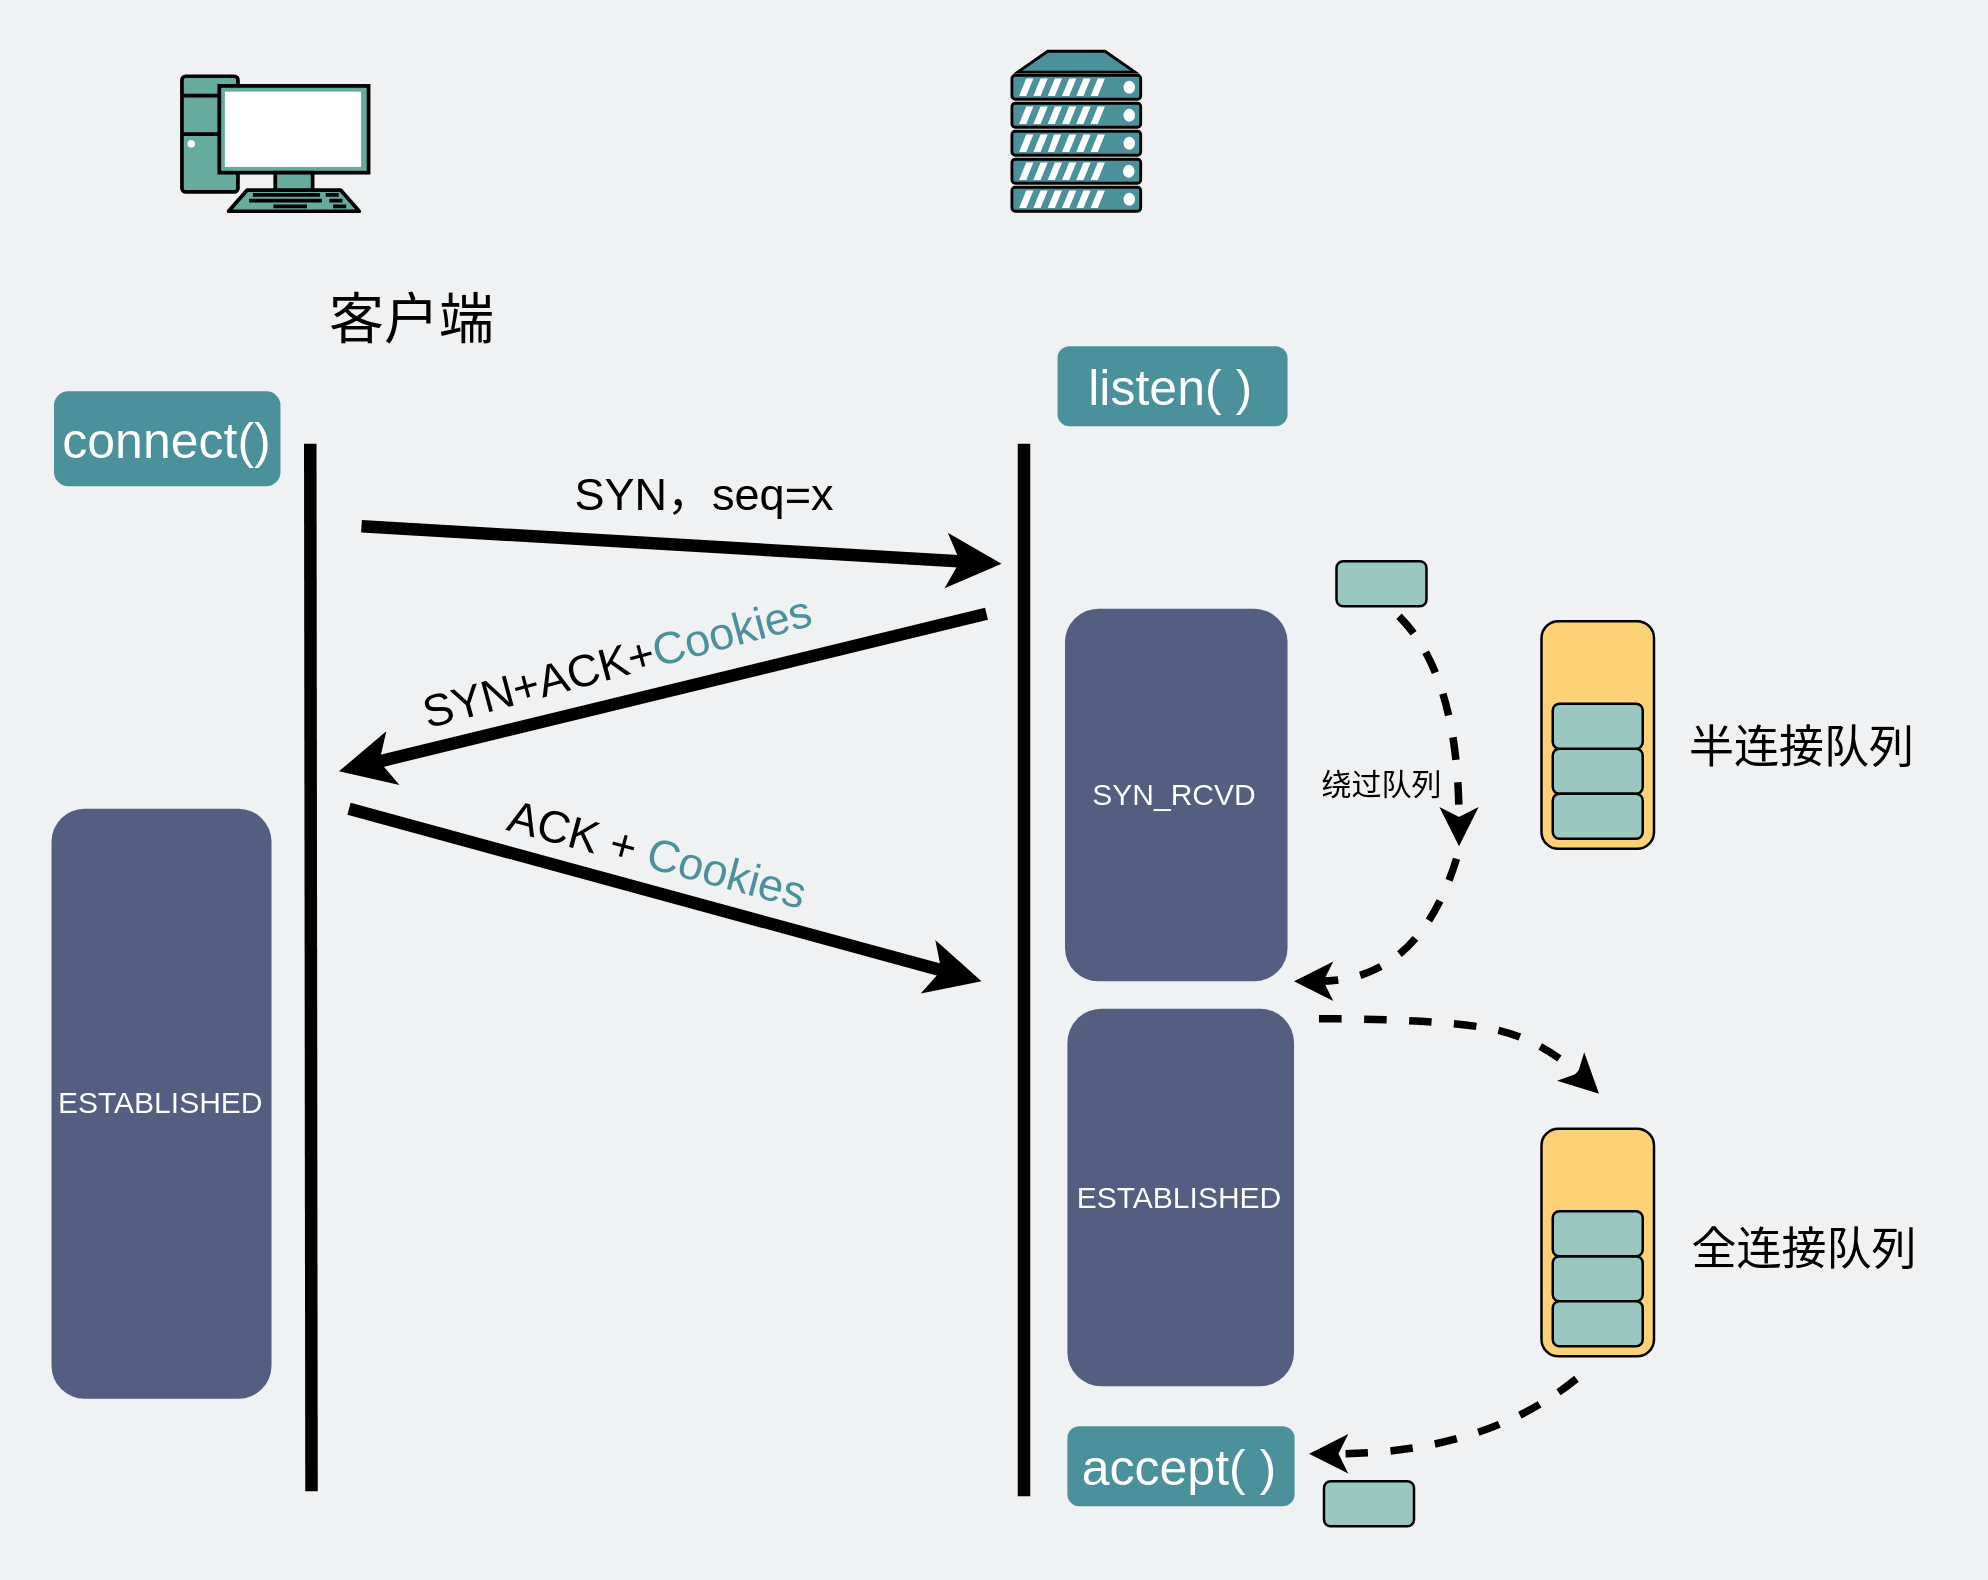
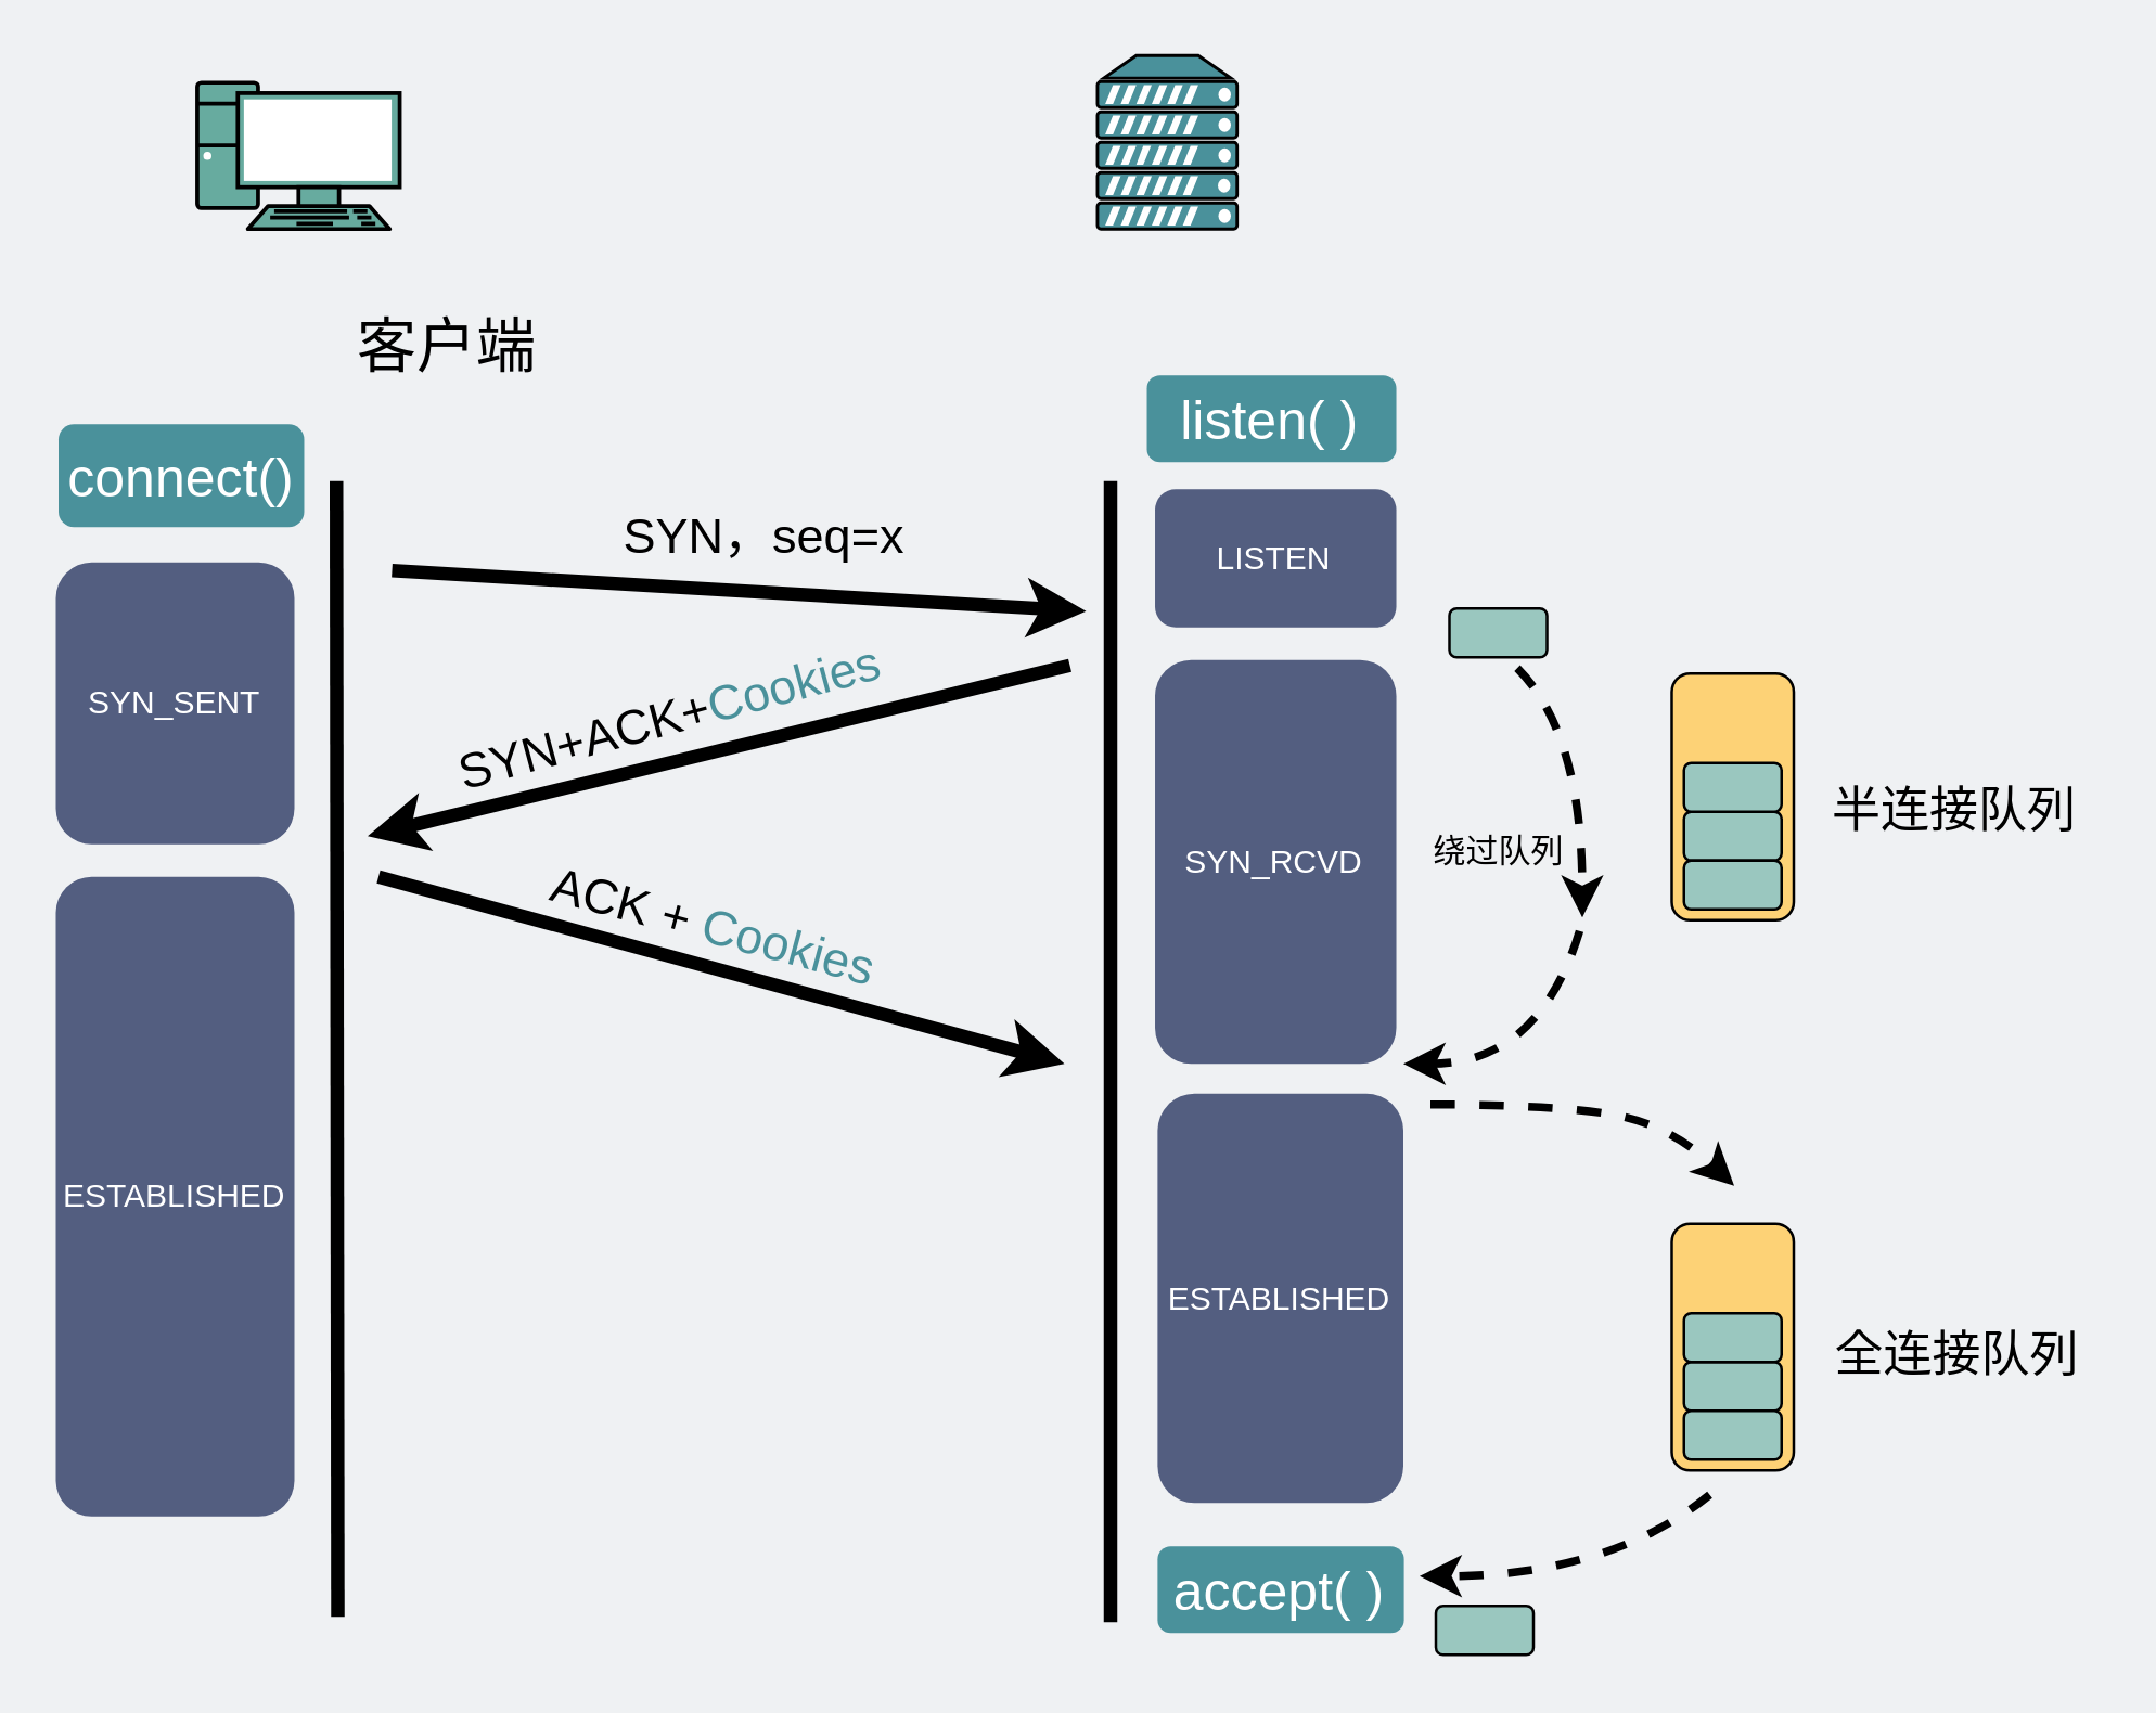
  <mxCell id="0" />
  <mxCell id="1" parent="0" />
  <mxCell id="2" value="" style="fontColor=#0066CC;verticalAlign=top;verticalLabelPosition=bottom;labelPosition=center;align=center;html=1;outlineConnect=0;gradientColor=none;gradientDirection=north;strokeWidth=2;shape=mxgraph.networks.pc;fillColor=#67AB9F;fontSize=30;" parent="1" vertex="1"><mxGeometry x="72.18" y="30" width="74.65" height="54" as="geometry" /></mxCell>
  <mxCell id="3" value="客户端" style="text;html=1;strokeColor=none;fillColor=none;align=center;verticalAlign=middle;whiteSpace=wrap;rounded=0;fontSize=22;" parent="1" vertex="1"><mxGeometry x="75" y="118" width="179" height="20" as="geometry" /></mxCell>
  <mxCell id="4" value="" style="fontColor=#0066CC;verticalAlign=top;verticalLabelPosition=bottom;labelPosition=center;align=center;html=1;outlineConnect=0;gradientColor=none;gradientDirection=north;strokeWidth=2;shape=mxgraph.networks.server;fillColor=#4A919B;" parent="1" vertex="1"><mxGeometry x="404.18" y="20" width="51.5" height="64" as="geometry" /></mxCell>
  <mxCell id="5" value="" style="endArrow=none;html=1;strokeWidth=5;" parent="1" edge="1"><mxGeometry width="50" height="50" relative="1" as="geometry"><mxPoint x="124" y="596" as="sourcePoint" /><mxPoint x="123.5" y="177" as="targetPoint" /></mxGeometry></mxCell>
  <mxCell id="6" value="" style="endArrow=classic;html=1;strokeWidth=5;fontSize=20;" parent="1" edge="1"><mxGeometry width="50" height="50" relative="1" as="geometry"><mxPoint x="144" y="210" as="sourcePoint" /><mxPoint x="400" y="225" as="targetPoint" /></mxGeometry></mxCell>
  <mxCell id="7" value="&lt;font style=&quot;font-size: 18px&quot;&gt;SYN，seq=x&lt;/font&gt;" style="text;html=1;strokeColor=none;fillColor=none;align=center;verticalAlign=middle;whiteSpace=wrap;rounded=0;fontSize=20;" parent="1" vertex="1"><mxGeometry x="211" y="186" width="141" height="21" as="geometry" /></mxCell>
  <mxCell id="8" value="" style="endArrow=none;html=1;strokeWidth=5;startArrow=classic;startFill=1;endFill=0;" parent="1" edge="1"><mxGeometry width="50" height="50" relative="1" as="geometry"><mxPoint x="135" y="308" as="sourcePoint" /><mxPoint x="394" y="245" as="targetPoint" /></mxGeometry></mxCell>
  <mxCell id="9" value="" style="endArrow=classic;html=1;strokeWidth=5;" parent="1" edge="1"><mxGeometry width="50" height="50" relative="1" as="geometry"><mxPoint x="139" y="323" as="sourcePoint" /><mxPoint x="392" y="392" as="targetPoint" /></mxGeometry></mxCell>
+ <mxCell id="10" value="SYN_SENT" style="rounded=1;whiteSpace=wrap;html=1;dashed=1;strokeWidth=3;fillColor=#535E80;strokeColor=none;fontColor=#FFFFFF;" parent="1" vertex="1"><mxGeometry x="20" y="207" width="88" height="104" as="geometry" /></mxCell>
+ <mxCell id="11" value="LISTEN" style="rounded=1;whiteSpace=wrap;html=1;dashed=1;strokeWidth=3;strokeColor=none;fillColor=#535E80;fontColor=#FFFFFF;" parent="1" vertex="1"><mxGeometry x="425.41" y="180" width="89" height="51" as="geometry" /></mxCell>
  <mxCell id="12" value="&lt;span&gt;SYN_RCVD&lt;/span&gt;" style="rounded=1;whiteSpace=wrap;html=1;dashed=1;strokeWidth=3;fontColor=#FFFFFF;fillColor=#535E80;strokeColor=none;" parent="1" vertex="1"><mxGeometry x="425.41" y="243" width="89" height="149" as="geometry" /></mxCell>
  <mxCell id="13" value="ESTABLISHED" style="rounded=1;whiteSpace=wrap;html=1;dashed=1;strokeWidth=3;strokeColor=none;fillColor=#535E80;fontColor=#FFFFFF;" parent="1" vertex="1"><mxGeometry x="426.35" y="403" width="90.65" height="151" as="geometry" /></mxCell>
  <mxCell id="14" value="ESTABLISHED" style="rounded=1;whiteSpace=wrap;html=1;dashed=1;strokeWidth=3;fillColor=#535E80;strokeColor=none;fontColor=#FFFFFF;" parent="1" vertex="1"><mxGeometry x="20" y="323" width="88" height="236" as="geometry" /></mxCell>
  <mxCell id="15" value="&lt;font style=&quot;font-size: 18px&quot;&gt;SYN+ACK+&lt;font color=&quot;#4a919b&quot;&gt;Cookies&lt;/font&gt;&lt;/font&gt;" style="text;html=1;strokeColor=none;fillColor=none;align=center;verticalAlign=middle;whiteSpace=wrap;rounded=0;fontSize=20;rotation=-15;" parent="1" vertex="1"><mxGeometry x="111.59" y="247.92" width="269" height="32" as="geometry" /></mxCell>
  <mxCell id="16" value="&lt;font style=&quot;font-size: 18px&quot;&gt;ACK +&amp;nbsp;&lt;/font&gt;&lt;span style=&quot;color: rgb(74 , 145 , 155) ; font-size: 18px&quot;&gt;Cookies&lt;/span&gt;" style="text;html=1;strokeColor=none;fillColor=none;align=center;verticalAlign=middle;whiteSpace=wrap;rounded=0;dashed=1;fontSize=20;rotation=15;" parent="1" vertex="1"><mxGeometry x="197" y="331" width="132" height="20" as="geometry" /></mxCell>
  <mxCell id="17" value="" style="endArrow=none;html=1;strokeWidth=5;" parent="1" edge="1"><mxGeometry width="50" height="50" relative="1" as="geometry"><mxPoint x="409" y="598" as="sourcePoint" /><mxPoint x="409" y="177" as="targetPoint" /></mxGeometry></mxCell>
  <mxCell id="18" value="" style="rounded=1;whiteSpace=wrap;html=1;fillColor=#FDD276;" parent="1" vertex="1"><mxGeometry x="616" y="248" width="45" height="91" as="geometry" /></mxCell>
  <mxCell id="19" value="&lt;span style=&quot;font-size: 20px&quot;&gt;connect()&lt;/span&gt;" style="rounded=1;whiteSpace=wrap;html=1;strokeColor=none;fillColor=#4A919B;fontColor=#FFFFFF;" parent="1" vertex="1"><mxGeometry x="21" y="156" width="90.59" height="38" as="geometry" /></mxCell>
  <mxCell id="20" value="&lt;span style=&quot;font-size: 20px&quot;&gt;listen( )&lt;/span&gt;" style="rounded=1;whiteSpace=wrap;html=1;strokeColor=none;fontColor=#FFFFFF;fillColor=#4A919B;" parent="1" vertex="1"><mxGeometry x="422.41" y="138" width="92" height="32" as="geometry" /></mxCell>
  <mxCell id="21" value="&lt;span style=&quot;font-size: 20px&quot;&gt;accept( )&lt;/span&gt;" style="rounded=1;whiteSpace=wrap;html=1;strokeColor=none;fontColor=#FFFFFF;fillColor=#4A919B;" parent="1" vertex="1"><mxGeometry x="426.35" y="570" width="90.89" height="32" as="geometry" /></mxCell>
  <mxCell id="22" value="&lt;font style=&quot;font-size: 18px&quot;&gt;半连接队列&lt;/font&gt;" style="text;html=1;strokeColor=none;fillColor=none;align=center;verticalAlign=middle;whiteSpace=wrap;rounded=0;" parent="1" vertex="1"><mxGeometry x="669.5" y="279.92" width="101" height="38" as="geometry" /></mxCell>
  <mxCell id="23" value="" style="rounded=1;whiteSpace=wrap;html=1;fillColor=#9AC7BF;" parent="1" vertex="1"><mxGeometry x="534" y="224" width="36" height="18" as="geometry" /></mxCell>
  <mxCell id="24" value="&lt;font style=&quot;font-size: 18px&quot;&gt;全连接队列&lt;/font&gt;" style="text;html=1;strokeColor=none;fillColor=none;align=center;verticalAlign=middle;whiteSpace=wrap;rounded=0;" parent="1" vertex="1"><mxGeometry x="669.5" y="482" width="103" height="35" as="geometry" /></mxCell>
  <mxCell id="25" value="" style="rounded=1;whiteSpace=wrap;html=1;fillColor=#9AC7BF;" parent="1" vertex="1"><mxGeometry x="620.5" y="299" width="36" height="18" as="geometry" /></mxCell>
  <mxCell id="26" value="" style="rounded=1;whiteSpace=wrap;html=1;fillColor=#9AC7BF;" parent="1" vertex="1"><mxGeometry x="620.5" y="317" width="36" height="18" as="geometry" /></mxCell>
  <mxCell id="27" value="" style="rounded=1;whiteSpace=wrap;html=1;fillColor=#9AC7BF;" parent="1" vertex="1"><mxGeometry x="620.5" y="281" width="36" height="18" as="geometry" /></mxCell>
  <mxCell id="28" value="" style="rounded=1;whiteSpace=wrap;html=1;fillColor=#FDD276;" parent="1" vertex="1"><mxGeometry x="616" y="451" width="45" height="91" as="geometry" /></mxCell>
  <mxCell id="29" value="" style="rounded=1;whiteSpace=wrap;html=1;fillColor=#9AC7BF;" parent="1" vertex="1"><mxGeometry x="620.5" y="502" width="36" height="18" as="geometry" /></mxCell>
  <mxCell id="30" value="" style="rounded=1;whiteSpace=wrap;html=1;fillColor=#9AC7BF;" parent="1" vertex="1"><mxGeometry x="620.5" y="520" width="36" height="18" as="geometry" /></mxCell>
  <mxCell id="31" value="" style="rounded=1;whiteSpace=wrap;html=1;fillColor=#9AC7BF;" parent="1" vertex="1"><mxGeometry x="620.5" y="484" width="36" height="18" as="geometry" /></mxCell>
  <mxCell id="32" value="" style="curved=1;endArrow=classic;html=1;fontColor=#4A919B;dashed=1;strokeWidth=3;" parent="1" edge="1"><mxGeometry width="50" height="50" relative="1" as="geometry"><mxPoint x="559" y="246" as="sourcePoint" /><mxPoint x="583" y="338" as="targetPoint" /><Array as="points"><mxPoint x="583" y="270" /></Array></mxGeometry></mxCell>
  <mxCell id="33" value="" style="curved=1;endArrow=classic;html=1;fontColor=#4A919B;dashed=1;strokeWidth=3;" parent="1" edge="1"><mxGeometry width="50" height="50" relative="1" as="geometry"><mxPoint x="582" y="343" as="sourcePoint" /><mxPoint x="517" y="392" as="targetPoint" /><Array as="points"><mxPoint x="567" y="392" /></Array></mxGeometry></mxCell>
  <mxCell id="34" value="" style="curved=1;endArrow=classic;html=1;fontColor=#4A919B;dashed=1;strokeWidth=3;" parent="1" edge="1"><mxGeometry width="50" height="50" relative="1" as="geometry"><mxPoint x="527" y="407" as="sourcePoint" /><mxPoint x="639" y="437" as="targetPoint" /><Array as="points"><mxPoint x="571" y="407" /><mxPoint x="615" y="414" /></Array></mxGeometry></mxCell>
  <mxCell id="35" value="" style="curved=1;endArrow=classic;html=1;fontColor=#4A919B;dashed=1;strokeWidth=3;" parent="1" edge="1"><mxGeometry width="50" height="50" relative="1" as="geometry"><mxPoint x="630" y="551" as="sourcePoint" /><mxPoint x="523" y="581" as="targetPoint" /><Array as="points"><mxPoint x="593" y="581" /></Array></mxGeometry></mxCell>
  <mxCell id="36" value="" style="rounded=1;whiteSpace=wrap;html=1;fillColor=#9AC7BF;" parent="1" vertex="1"><mxGeometry x="529" y="592" width="36" height="18" as="geometry" /></mxCell>
  <mxCell id="37" value="绕过队列" style="text;html=1;strokeColor=none;fillColor=none;align=center;verticalAlign=middle;whiteSpace=wrap;rounded=0;" vertex="1" parent="1"><mxGeometry x="524.5" y="296.5" width="55" height="35" as="geometry" /></mxCell>
